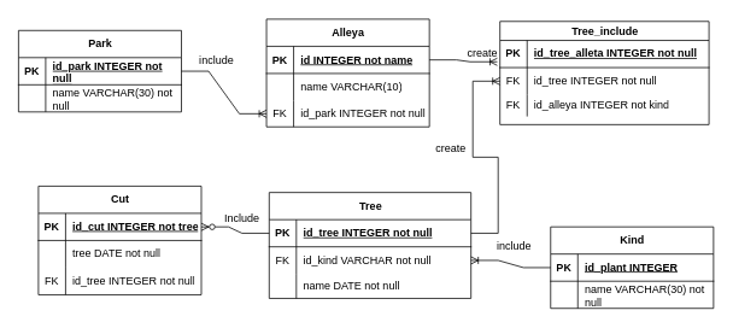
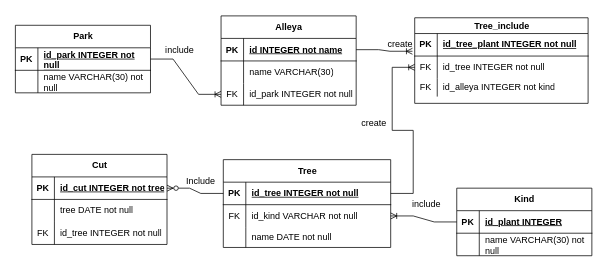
  <mxCell id="0" />
  <mxCell id="1" parent="0" />
  <mxCell id="2" value="Alleya" style="shape=table;startSize=30;container=1;collapsible=1;childLayout=tableLayout;fixedRows=1;rowLines=0;fontStyle=1;align=center;resizeLast=1;html=1;" parent="1" vertex="1"><mxGeometry x="294" y="20.5" width="180" height="119" as="geometry" /></mxCell>
  <mxCell id="3" value="" style="shape=tableRow;horizontal=0;startSize=0;swimlaneHead=0;swimlaneBody=0;fillColor=none;collapsible=0;dropTarget=0;points=[[0,0.5],[1,0.5]];portConstraint=eastwest;top=0;left=0;right=0;bottom=1;" parent="2" vertex="1"><mxGeometry y="30" width="180" height="30" as="geometry" /></mxCell>
  <mxCell id="4" value="PK" style="shape=partialRectangle;connectable=0;fillColor=none;top=0;left=0;bottom=0;right=0;fontStyle=1;overflow=hidden;whiteSpace=wrap;html=1;" parent="3" vertex="1"><mxGeometry width="30" height="30" as="geometry"><mxRectangle width="30" height="30" as="alternateBounds" /></mxGeometry></mxCell>
  <mxCell id="5" value="id INTEGER not name" style="shape=partialRectangle;connectable=0;fillColor=none;top=0;left=0;bottom=0;right=0;align=left;spacingLeft=6;fontStyle=5;overflow=hidden;whiteSpace=wrap;html=1;" parent="3" vertex="1"><mxGeometry x="30" width="150" height="30" as="geometry"><mxRectangle width="150" height="30" as="alternateBounds" /></mxGeometry></mxCell>
  <mxCell id="6" value="" style="shape=tableRow;horizontal=0;startSize=0;swimlaneHead=0;swimlaneBody=0;fillColor=none;collapsible=0;dropTarget=0;points=[[0,0.5],[1,0.5]];portConstraint=eastwest;top=0;left=0;right=0;bottom=0;" parent="2" vertex="1"><mxGeometry y="60" width="180" height="30" as="geometry" /></mxCell>
  <mxCell id="7" value="" style="shape=partialRectangle;connectable=0;fillColor=none;top=0;left=0;bottom=0;right=0;editable=1;overflow=hidden;whiteSpace=wrap;html=1;" parent="6" vertex="1"><mxGeometry width="30" height="30" as="geometry"><mxRectangle width="30" height="30" as="alternateBounds" /></mxGeometry></mxCell>
- <mxCell id="8" value="name VARCHAR(10)" style="shape=partialRectangle;connectable=0;fillColor=none;top=0;left=0;bottom=0;right=0;align=left;spacingLeft=6;overflow=hidden;whiteSpace=wrap;html=1;" parent="6" vertex="1"><mxGeometry x="30" width="150" height="30" as="geometry"><mxRectangle width="150" height="30" as="alternateBounds" /></mxGeometry></mxCell>
+ <mxCell id="8" value="name VARCHAR(30)" style="shape=partialRectangle;connectable=0;fillColor=none;top=0;left=0;bottom=0;right=0;align=left;spacingLeft=6;overflow=hidden;whiteSpace=wrap;html=1;" parent="6" vertex="1"><mxGeometry x="30" width="150" height="30" as="geometry"><mxRectangle width="150" height="30" as="alternateBounds" /></mxGeometry></mxCell>
  <mxCell id="9" value="" style="shape=tableRow;horizontal=0;startSize=0;swimlaneHead=0;swimlaneBody=0;fillColor=none;collapsible=0;dropTarget=0;points=[[0,0.5],[1,0.5]];portConstraint=eastwest;top=0;left=0;right=0;bottom=0;" parent="2" vertex="1"><mxGeometry y="90" width="180" height="29" as="geometry" /></mxCell>
  <mxCell id="10" value="FK" style="shape=partialRectangle;connectable=0;fillColor=none;top=0;left=0;bottom=0;right=0;editable=1;overflow=hidden;whiteSpace=wrap;html=1;" parent="9" vertex="1"><mxGeometry width="30" height="29" as="geometry"><mxRectangle width="30" height="29" as="alternateBounds" /></mxGeometry></mxCell>
  <mxCell id="11" value="id_park INTEGER not null" style="shape=partialRectangle;connectable=0;fillColor=none;top=0;left=0;bottom=0;right=0;align=left;spacingLeft=6;overflow=hidden;whiteSpace=wrap;html=1;" parent="9" vertex="1"><mxGeometry x="30" width="150" height="29" as="geometry"><mxRectangle width="150" height="29" as="alternateBounds" /></mxGeometry></mxCell>
  <mxCell id="12" value="Tree" style="shape=table;startSize=30;container=1;collapsible=1;childLayout=tableLayout;fixedRows=1;rowLines=0;fontStyle=1;align=center;resizeLast=1;html=1;" parent="1" vertex="1"><mxGeometry x="297" y="212" width="223" height="117" as="geometry" /></mxCell>
  <mxCell id="13" value="" style="shape=tableRow;horizontal=0;startSize=0;swimlaneHead=0;swimlaneBody=0;fillColor=none;collapsible=0;dropTarget=0;points=[[0,0.5],[1,0.5]];portConstraint=eastwest;top=0;left=0;right=0;bottom=1;" parent="12" vertex="1"><mxGeometry y="30" width="223" height="30" as="geometry" /></mxCell>
  <mxCell id="14" value="PK" style="shape=partialRectangle;connectable=0;fillColor=none;top=0;left=0;bottom=0;right=0;fontStyle=1;overflow=hidden;whiteSpace=wrap;html=1;" parent="13" vertex="1"><mxGeometry width="30" height="30" as="geometry"><mxRectangle width="30" height="30" as="alternateBounds" /></mxGeometry></mxCell>
  <mxCell id="15" value="id_tree INTEGER not null" style="shape=partialRectangle;connectable=0;fillColor=none;top=0;left=0;bottom=0;right=0;align=left;spacingLeft=6;fontStyle=5;overflow=hidden;whiteSpace=wrap;html=1;" parent="13" vertex="1"><mxGeometry x="30" width="193" height="30" as="geometry"><mxRectangle width="193" height="30" as="alternateBounds" /></mxGeometry></mxCell>
  <mxCell id="16" value="" style="shape=tableRow;horizontal=0;startSize=0;swimlaneHead=0;swimlaneBody=0;fillColor=none;collapsible=0;dropTarget=0;points=[[0,0.5],[1,0.5]];portConstraint=eastwest;top=0;left=0;right=0;bottom=0;" parent="12" vertex="1"><mxGeometry y="60" width="223" height="30" as="geometry" /></mxCell>
  <mxCell id="17" value="FK" style="shape=partialRectangle;connectable=0;fillColor=none;top=0;left=0;bottom=0;right=0;editable=1;overflow=hidden;whiteSpace=wrap;html=1;" parent="16" vertex="1"><mxGeometry width="30" height="30" as="geometry"><mxRectangle width="30" height="30" as="alternateBounds" /></mxGeometry></mxCell>
  <mxCell id="18" value="id_kind VARCHAR&amp;nbsp;not null" style="shape=partialRectangle;connectable=0;fillColor=none;top=0;left=0;bottom=0;right=0;align=left;spacingLeft=6;overflow=hidden;whiteSpace=wrap;html=1;" parent="16" vertex="1"><mxGeometry x="30" width="193" height="30" as="geometry"><mxRectangle width="193" height="30" as="alternateBounds" /></mxGeometry></mxCell>
  <mxCell id="19" value="" style="shape=tableRow;horizontal=0;startSize=0;swimlaneHead=0;swimlaneBody=0;fillColor=none;collapsible=0;dropTarget=0;points=[[0,0.5],[1,0.5]];portConstraint=eastwest;top=0;left=0;right=0;bottom=0;" parent="12" vertex="1"><mxGeometry y="90" width="223" height="27" as="geometry" /></mxCell>
  <mxCell id="20" value="" style="shape=partialRectangle;connectable=0;fillColor=none;top=0;left=0;bottom=0;right=0;editable=1;overflow=hidden;whiteSpace=wrap;html=1;" parent="19" vertex="1"><mxGeometry width="30" height="27" as="geometry"><mxRectangle width="30" height="27" as="alternateBounds" /></mxGeometry></mxCell>
  <mxCell id="21" value="name DATE&amp;nbsp;not null" style="shape=partialRectangle;connectable=0;fillColor=none;top=0;left=0;bottom=0;right=0;align=left;spacingLeft=6;overflow=hidden;whiteSpace=wrap;html=1;" parent="19" vertex="1"><mxGeometry x="30" width="193" height="27" as="geometry"><mxRectangle width="193" height="27" as="alternateBounds" /></mxGeometry></mxCell>
  <mxCell id="22" value="Cut" style="shape=table;startSize=30;container=1;collapsible=1;childLayout=tableLayout;fixedRows=1;rowLines=0;fontStyle=1;align=center;resizeLast=1;html=1;" parent="1" vertex="1"><mxGeometry x="42" y="205" width="180" height="120" as="geometry" /></mxCell>
  <mxCell id="23" value="" style="shape=tableRow;horizontal=0;startSize=0;swimlaneHead=0;swimlaneBody=0;fillColor=none;collapsible=0;dropTarget=0;points=[[0,0.5],[1,0.5]];portConstraint=eastwest;top=0;left=0;right=0;bottom=1;" parent="22" vertex="1"><mxGeometry y="30" width="180" height="30" as="geometry" /></mxCell>
  <mxCell id="24" value="PK" style="shape=partialRectangle;connectable=0;fillColor=none;top=0;left=0;bottom=0;right=0;fontStyle=1;overflow=hidden;whiteSpace=wrap;html=1;" parent="23" vertex="1"><mxGeometry width="30" height="30" as="geometry"><mxRectangle width="30" height="30" as="alternateBounds" /></mxGeometry></mxCell>
  <mxCell id="25" value="id_cut INTEGER not tree" style="shape=partialRectangle;connectable=0;fillColor=none;top=0;left=0;bottom=0;right=0;align=left;spacingLeft=6;fontStyle=5;overflow=hidden;whiteSpace=wrap;html=1;" parent="23" vertex="1"><mxGeometry x="30" width="150" height="30" as="geometry"><mxRectangle width="150" height="30" as="alternateBounds" /></mxGeometry></mxCell>
  <mxCell id="26" value="" style="shape=tableRow;horizontal=0;startSize=0;swimlaneHead=0;swimlaneBody=0;fillColor=none;collapsible=0;dropTarget=0;points=[[0,0.5],[1,0.5]];portConstraint=eastwest;top=0;left=0;right=0;bottom=0;" parent="22" vertex="1"><mxGeometry y="60" width="180" height="30" as="geometry" /></mxCell>
  <mxCell id="27" value="" style="shape=partialRectangle;connectable=0;fillColor=none;top=0;left=0;bottom=0;right=0;editable=1;overflow=hidden;whiteSpace=wrap;html=1;" parent="26" vertex="1"><mxGeometry width="30" height="30" as="geometry"><mxRectangle width="30" height="30" as="alternateBounds" /></mxGeometry></mxCell>
  <mxCell id="28" value="tree DATE not null" style="shape=partialRectangle;connectable=0;fillColor=none;top=0;left=0;bottom=0;right=0;align=left;spacingLeft=6;overflow=hidden;whiteSpace=wrap;html=1;" parent="26" vertex="1"><mxGeometry x="30" width="150" height="30" as="geometry"><mxRectangle width="150" height="30" as="alternateBounds" /></mxGeometry></mxCell>
  <mxCell id="29" value="" style="shape=tableRow;horizontal=0;startSize=0;swimlaneHead=0;swimlaneBody=0;fillColor=none;collapsible=0;dropTarget=0;points=[[0,0.5],[1,0.5]];portConstraint=eastwest;top=0;left=0;right=0;bottom=0;" vertex="1" parent="22"><mxGeometry y="90" width="180" height="30" as="geometry" /></mxCell>
  <mxCell id="30" value="FK" style="shape=partialRectangle;connectable=0;fillColor=none;top=0;left=0;bottom=0;right=0;editable=1;overflow=hidden;whiteSpace=wrap;html=1;" vertex="1" parent="29"><mxGeometry width="30" height="30" as="geometry"><mxRectangle width="30" height="30" as="alternateBounds" /></mxGeometry></mxCell>
  <mxCell id="31" value="id_tree INTEGER not null" style="shape=partialRectangle;connectable=0;fillColor=none;top=0;left=0;bottom=0;right=0;align=left;spacingLeft=6;overflow=hidden;whiteSpace=wrap;html=1;" vertex="1" parent="29"><mxGeometry x="30" width="150" height="30" as="geometry"><mxRectangle width="150" height="30" as="alternateBounds" /></mxGeometry></mxCell>
  <mxCell id="32" value="" style="edgeStyle=entityRelationEdgeStyle;fontSize=12;html=1;endArrow=ERoneToMany;rounded=0;exitX=1;exitY=0.5;exitDx=0;exitDy=0;entryX=0;entryY=0.5;entryDx=0;entryDy=0;" parent="1" target="9" edge="1" source="53"><mxGeometry width="100" height="100" relative="1" as="geometry"><mxPoint x="214" y="67.5" as="sourcePoint" /><mxPoint x="293" y="67.5" as="targetPoint" /><Array as="points"><mxPoint x="447" y="169.5" /></Array></mxGeometry></mxCell>
  <mxCell id="33" value="" style="edgeStyle=entityRelationEdgeStyle;fontSize=12;html=1;endArrow=ERoneToMany;rounded=0;exitX=0;exitY=0.5;exitDx=0;exitDy=0;entryX=1;entryY=0.5;entryDx=0;entryDy=0;" parent="1" source="60" target="16" edge="1"><mxGeometry width="100" height="100" relative="1" as="geometry"><mxPoint x="552" y="382" as="sourcePoint" /><mxPoint x="652" y="282" as="targetPoint" /><Array as="points"><mxPoint x="544" y="240" /></Array></mxGeometry></mxCell>
  <mxCell id="34" value="" style="edgeStyle=entityRelationEdgeStyle;fontSize=12;html=1;endArrow=ERzeroToMany;endFill=1;rounded=0;" parent="1" source="13" target="23" edge="1"><mxGeometry width="100" height="100" relative="1" as="geometry"><mxPoint x="216" y="515" as="sourcePoint" /><mxPoint x="316" y="415" as="targetPoint" /></mxGeometry></mxCell>
  <mxCell id="35" value="Tree_include" style="shape=table;startSize=21;container=1;collapsible=1;childLayout=tableLayout;fixedRows=1;rowLines=0;fontStyle=1;align=center;resizeLast=1;html=1;" vertex="1" parent="1"><mxGeometry x="552" y="23" width="231" height="114" as="geometry" /></mxCell>
  <mxCell id="36" value="" style="shape=tableRow;horizontal=0;startSize=0;swimlaneHead=0;swimlaneBody=0;fillColor=none;collapsible=0;dropTarget=0;points=[[0,0.5],[1,0.5]];portConstraint=eastwest;top=0;left=0;right=0;bottom=1;" vertex="1" parent="35"><mxGeometry y="21" width="231" height="30" as="geometry" /></mxCell>
  <mxCell id="37" value="PK" style="shape=partialRectangle;connectable=0;fillColor=none;top=0;left=0;bottom=0;right=0;fontStyle=1;overflow=hidden;whiteSpace=wrap;html=1;" vertex="1" parent="36"><mxGeometry width="30" height="30" as="geometry"><mxRectangle width="30" height="30" as="alternateBounds" /></mxGeometry></mxCell>
- <mxCell id="38" value="id_tree_alleta INTEGER not null" style="shape=partialRectangle;connectable=0;fillColor=none;top=0;left=0;bottom=0;right=0;align=left;spacingLeft=6;fontStyle=5;overflow=hidden;whiteSpace=wrap;html=1;" vertex="1" parent="36"><mxGeometry x="30" width="201" height="30" as="geometry"><mxRectangle width="201" height="30" as="alternateBounds" /></mxGeometry></mxCell>
+ <mxCell id="38" value="id_tree_plant INTEGER not null" style="shape=partialRectangle;connectable=0;fillColor=none;top=0;left=0;bottom=0;right=0;align=left;spacingLeft=6;fontStyle=5;overflow=hidden;whiteSpace=wrap;html=1;" vertex="1" parent="36"><mxGeometry x="30" width="201" height="30" as="geometry"><mxRectangle width="201" height="30" as="alternateBounds" /></mxGeometry></mxCell>
  <mxCell id="39" value="" style="shape=tableRow;horizontal=0;startSize=0;swimlaneHead=0;swimlaneBody=0;fillColor=none;collapsible=0;dropTarget=0;points=[[0,0.5],[1,0.5]];portConstraint=eastwest;top=0;left=0;right=0;bottom=0;" vertex="1" parent="35"><mxGeometry y="51" width="231" height="30" as="geometry" /></mxCell>
  <mxCell id="40" value="FK" style="shape=partialRectangle;connectable=0;fillColor=none;top=0;left=0;bottom=0;right=0;editable=1;overflow=hidden;whiteSpace=wrap;html=1;" vertex="1" parent="39"><mxGeometry width="30" height="30" as="geometry"><mxRectangle width="30" height="30" as="alternateBounds" /></mxGeometry></mxCell>
  <mxCell id="41" value="id_tree INTEGER not null" style="shape=partialRectangle;connectable=0;fillColor=none;top=0;left=0;bottom=0;right=0;align=left;spacingLeft=6;overflow=hidden;whiteSpace=wrap;html=1;" vertex="1" parent="39"><mxGeometry x="30" width="201" height="30" as="geometry"><mxRectangle width="201" height="30" as="alternateBounds" /></mxGeometry></mxCell>
  <mxCell id="42" value="" style="shape=tableRow;horizontal=0;startSize=0;swimlaneHead=0;swimlaneBody=0;fillColor=none;collapsible=0;dropTarget=0;points=[[0,0.5],[1,0.5]];portConstraint=eastwest;top=0;left=0;right=0;bottom=0;" vertex="1" parent="35"><mxGeometry y="81" width="231" height="24" as="geometry" /></mxCell>
  <mxCell id="43" value="FK" style="shape=partialRectangle;connectable=0;fillColor=none;top=0;left=0;bottom=0;right=0;editable=1;overflow=hidden;whiteSpace=wrap;html=1;" vertex="1" parent="42"><mxGeometry width="30" height="24" as="geometry"><mxRectangle width="30" height="24" as="alternateBounds" /></mxGeometry></mxCell>
  <mxCell id="44" value="id_alleya INTEGER not kind" style="shape=partialRectangle;connectable=0;fillColor=none;top=0;left=0;bottom=0;right=0;align=left;spacingLeft=6;overflow=hidden;whiteSpace=wrap;html=1;" vertex="1" parent="42"><mxGeometry x="30" width="201" height="24" as="geometry"><mxRectangle width="201" height="24" as="alternateBounds" /></mxGeometry></mxCell>
  <mxCell id="45" value="" style="edgeStyle=entityRelationEdgeStyle;fontSize=12;html=1;endArrow=ERoneToMany;rounded=0;entryX=-0.013;entryY=0.787;entryDx=0;entryDy=0;entryPerimeter=0;exitX=1;exitY=0.5;exitDx=0;exitDy=0;" edge="1" parent="1" source="3" target="36"><mxGeometry width="100" height="100" relative="1" as="geometry"><mxPoint x="356" y="256" as="sourcePoint" /><mxPoint x="456" y="156" as="targetPoint" /></mxGeometry></mxCell>
  <mxCell id="46" value="" style="edgeStyle=entityRelationEdgeStyle;fontSize=12;html=1;endArrow=ERoneToMany;rounded=0;exitX=1;exitY=0.5;exitDx=0;exitDy=0;" edge="1" parent="1" source="13" target="39"><mxGeometry width="100" height="100" relative="1" as="geometry"><mxPoint x="503" y="263" as="sourcePoint" /><mxPoint x="603" y="163" as="targetPoint" /></mxGeometry></mxCell>
  <mxCell id="47" value="include" style="text;strokeColor=none;align=center;fillColor=none;html=1;verticalAlign=middle;whiteSpace=wrap;rounded=0;" vertex="1" parent="1"><mxGeometry x="209" y="51" width="60" height="30" as="geometry" /></mxCell>
  <mxCell id="48" value="create" style="text;strokeColor=none;align=center;fillColor=none;html=1;verticalAlign=middle;whiteSpace=wrap;rounded=0;" vertex="1" parent="1"><mxGeometry x="503" y="44" width="60" height="30" as="geometry" /></mxCell>
  <mxCell id="49" value="create" style="text;strokeColor=none;align=center;fillColor=none;html=1;verticalAlign=middle;whiteSpace=wrap;rounded=0;" vertex="1" parent="1"><mxGeometry x="468" y="149" width="60" height="30" as="geometry" /></mxCell>
  <mxCell id="50" value="include" style="text;strokeColor=none;align=center;fillColor=none;html=1;verticalAlign=middle;whiteSpace=wrap;rounded=0;" vertex="1" parent="1"><mxGeometry x="538" y="256" width="60" height="30" as="geometry" /></mxCell>
  <mxCell id="51" value="Include" style="text;strokeColor=none;align=center;fillColor=none;html=1;verticalAlign=middle;whiteSpace=wrap;rounded=0;" vertex="1" parent="1"><mxGeometry x="237" y="226" width="60" height="30" as="geometry" /></mxCell>
  <mxCell id="52" value="Park" style="shape=table;startSize=30;container=1;collapsible=1;childLayout=tableLayout;fixedRows=1;rowLines=0;fontStyle=1;align=center;resizeLast=1;html=1;" parent="1" vertex="1"><mxGeometry x="20" y="33" width="180" height="90" as="geometry" /></mxCell>
  <mxCell id="53" value="" style="shape=tableRow;horizontal=0;startSize=0;swimlaneHead=0;swimlaneBody=0;fillColor=none;collapsible=0;dropTarget=0;points=[[0,0.5],[1,0.5]];portConstraint=eastwest;top=0;left=0;right=0;bottom=1;" parent="52" vertex="1"><mxGeometry y="30" width="180" height="30" as="geometry" /></mxCell>
  <mxCell id="54" value="PK" style="shape=partialRectangle;connectable=0;fillColor=none;top=0;left=0;bottom=0;right=0;fontStyle=1;overflow=hidden;whiteSpace=wrap;html=1;" parent="53" vertex="1"><mxGeometry width="30" height="30" as="geometry"><mxRectangle width="30" height="30" as="alternateBounds" /></mxGeometry></mxCell>
  <mxCell id="55" value="id_park INTEGER not null" style="shape=partialRectangle;connectable=0;fillColor=none;top=0;left=0;bottom=0;right=0;align=left;spacingLeft=6;fontStyle=5;overflow=hidden;whiteSpace=wrap;html=1;" parent="53" vertex="1"><mxGeometry x="30" width="150" height="30" as="geometry"><mxRectangle width="150" height="30" as="alternateBounds" /></mxGeometry></mxCell>
  <mxCell id="56" value="" style="shape=tableRow;horizontal=0;startSize=0;swimlaneHead=0;swimlaneBody=0;fillColor=none;collapsible=0;dropTarget=0;points=[[0,0.5],[1,0.5]];portConstraint=eastwest;top=0;left=0;right=0;bottom=0;" parent="52" vertex="1"><mxGeometry y="60" width="180" height="30" as="geometry" /></mxCell>
  <mxCell id="57" value="" style="shape=partialRectangle;connectable=0;fillColor=none;top=0;left=0;bottom=0;right=0;editable=1;overflow=hidden;whiteSpace=wrap;html=1;" parent="56" vertex="1"><mxGeometry width="30" height="30" as="geometry"><mxRectangle width="30" height="30" as="alternateBounds" /></mxGeometry></mxCell>
  <mxCell id="58" value="name VARCHAR(30) not null" style="shape=partialRectangle;connectable=0;fillColor=none;top=0;left=0;bottom=0;right=0;align=left;spacingLeft=6;overflow=hidden;whiteSpace=wrap;html=1;" parent="56" vertex="1"><mxGeometry x="30" width="150" height="30" as="geometry"><mxRectangle width="150" height="30" as="alternateBounds" /></mxGeometry></mxCell>
  <mxCell id="59" value="Kind" style="shape=table;startSize=30;container=1;collapsible=1;childLayout=tableLayout;fixedRows=1;rowLines=0;fontStyle=1;align=center;resizeLast=1;html=1;" parent="1" vertex="1"><mxGeometry x="608" y="250" width="180" height="90" as="geometry" /></mxCell>
  <mxCell id="60" value="" style="shape=tableRow;horizontal=0;startSize=0;swimlaneHead=0;swimlaneBody=0;fillColor=none;collapsible=0;dropTarget=0;points=[[0,0.5],[1,0.5]];portConstraint=eastwest;top=0;left=0;right=0;bottom=1;" parent="59" vertex="1"><mxGeometry y="30" width="180" height="30" as="geometry" /></mxCell>
  <mxCell id="61" value="PK" style="shape=partialRectangle;connectable=0;fillColor=none;top=0;left=0;bottom=0;right=0;fontStyle=1;overflow=hidden;whiteSpace=wrap;html=1;" parent="60" vertex="1"><mxGeometry width="30" height="30" as="geometry"><mxRectangle width="30" height="30" as="alternateBounds" /></mxGeometry></mxCell>
  <mxCell id="62" value="id_plant INTEGER" style="shape=partialRectangle;connectable=0;fillColor=none;top=0;left=0;bottom=0;right=0;align=left;spacingLeft=6;fontStyle=5;overflow=hidden;whiteSpace=wrap;html=1;" parent="60" vertex="1"><mxGeometry x="30" width="150" height="30" as="geometry"><mxRectangle width="150" height="30" as="alternateBounds" /></mxGeometry></mxCell>
  <mxCell id="63" value="" style="shape=tableRow;horizontal=0;startSize=0;swimlaneHead=0;swimlaneBody=0;fillColor=none;collapsible=0;dropTarget=0;points=[[0,0.5],[1,0.5]];portConstraint=eastwest;top=0;left=0;right=0;bottom=0;" parent="59" vertex="1"><mxGeometry y="60" width="180" height="30" as="geometry" /></mxCell>
  <mxCell id="64" value="" style="shape=partialRectangle;connectable=0;fillColor=none;top=0;left=0;bottom=0;right=0;editable=1;overflow=hidden;whiteSpace=wrap;html=1;" parent="63" vertex="1"><mxGeometry width="30" height="30" as="geometry"><mxRectangle width="30" height="30" as="alternateBounds" /></mxGeometry></mxCell>
  <mxCell id="65" value="name VARCHAR(30) not null" style="shape=partialRectangle;connectable=0;fillColor=none;top=0;left=0;bottom=0;right=0;align=left;spacingLeft=6;overflow=hidden;whiteSpace=wrap;html=1;" parent="63" vertex="1"><mxGeometry x="30" width="150" height="30" as="geometry"><mxRectangle width="150" height="30" as="alternateBounds" /></mxGeometry></mxCell>
